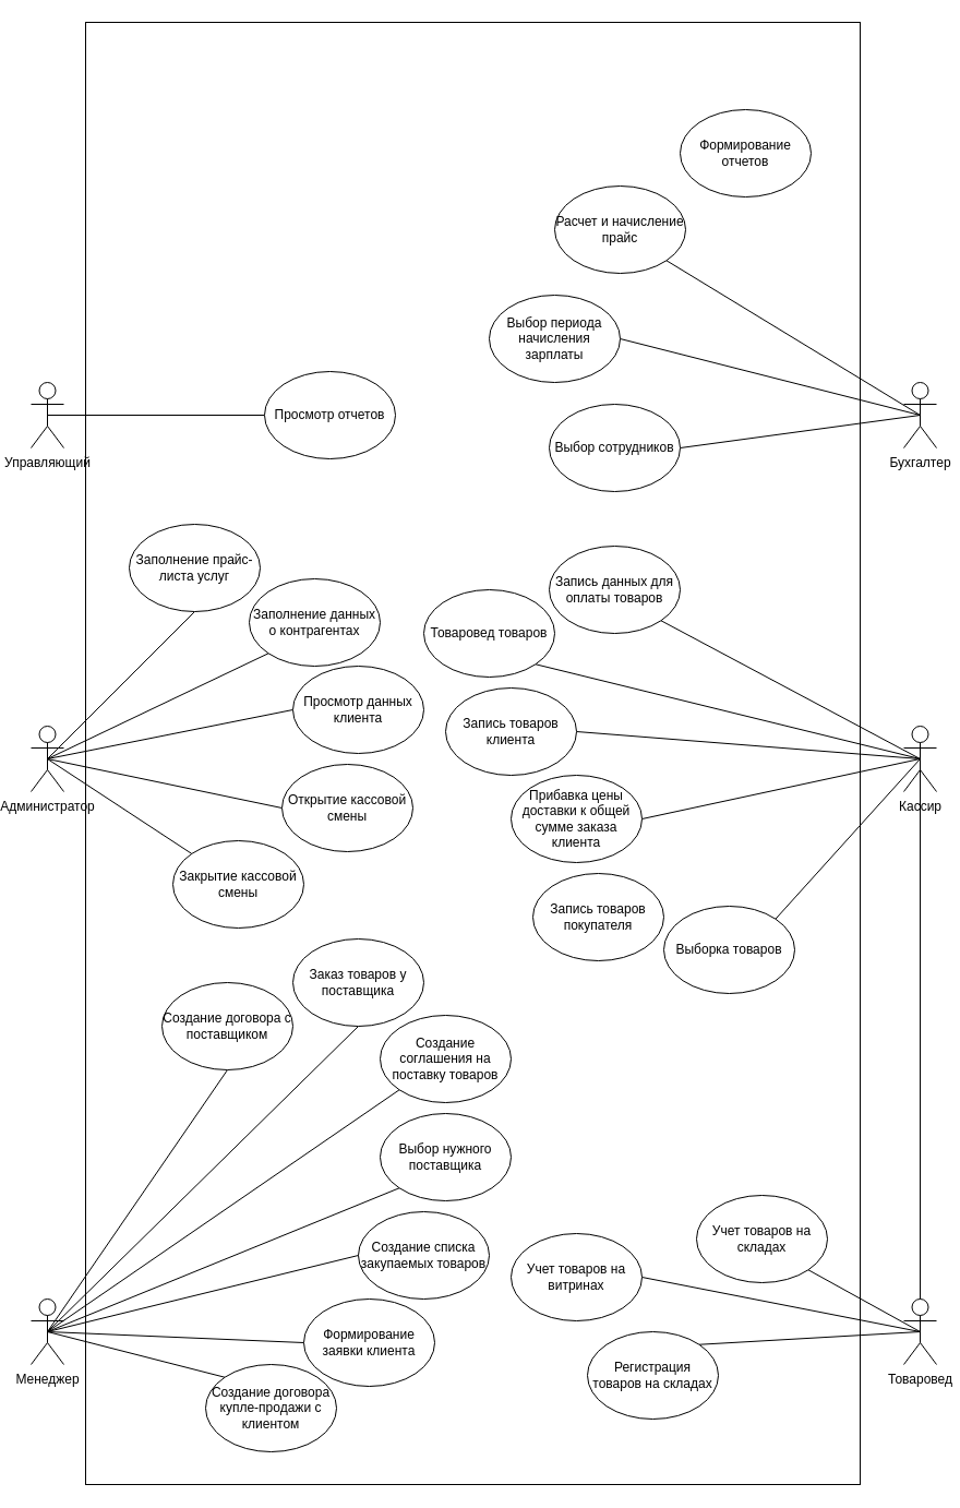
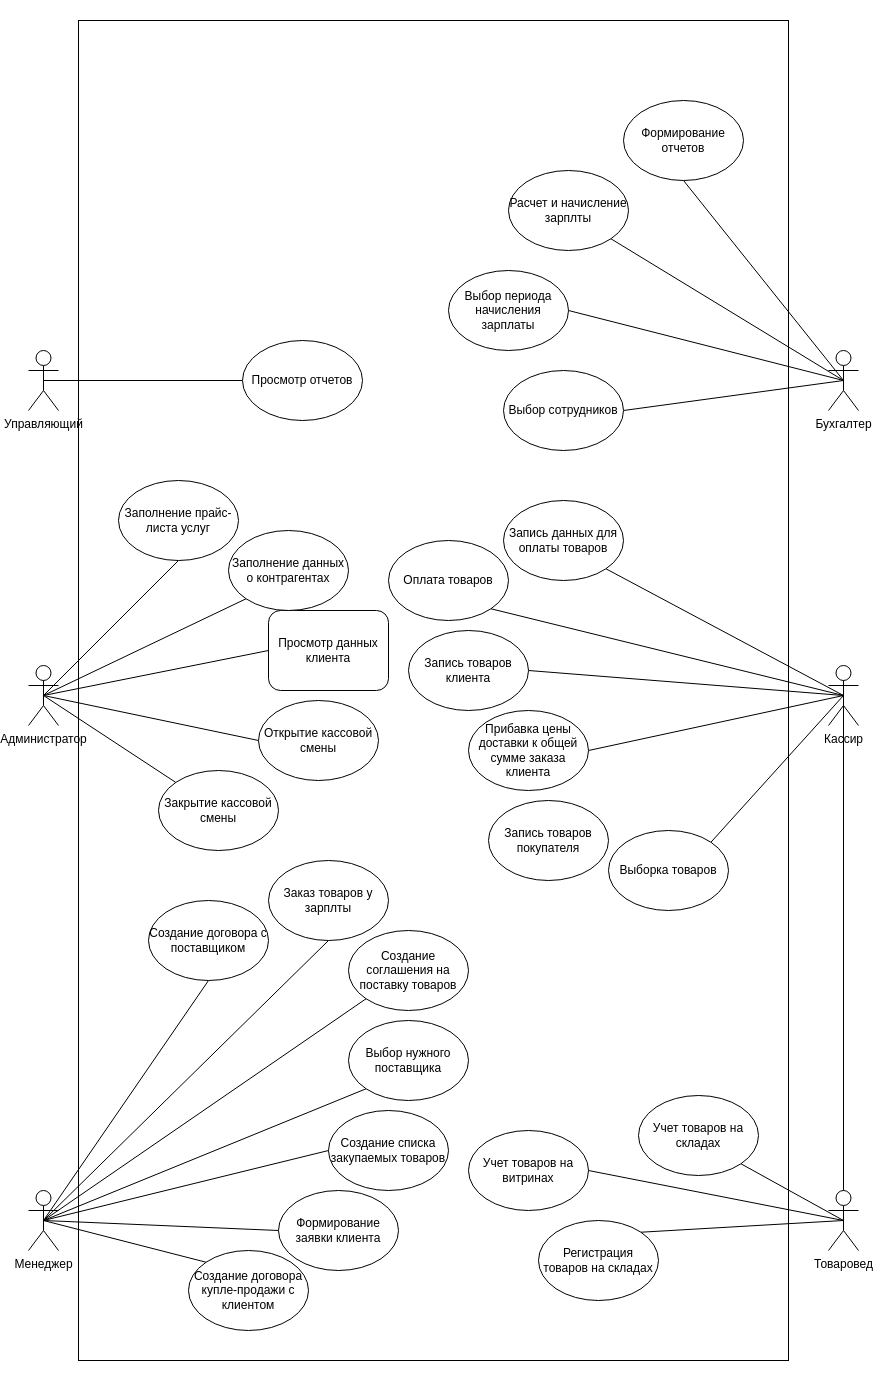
  <mxCell id="0" />
  <mxCell id="1" parent="0" />
  <mxCell id="2" value="Создание&amp;nbsp;списка закупаемых товаров" style="ellipse;whiteSpace=wrap;html=1;" parent="1" vertex="1"><mxGeometry x="320" y="1110" width="120" height="80" as="geometry" /></mxCell>
  <mxCell id="3" style="edgeStyle=none;rounded=0;orthogonalLoop=1;jettySize=auto;html=1;exitX=0.5;exitY=0.5;exitDx=0;exitDy=0;exitPerimeter=0;entryX=1;entryY=1;entryDx=0;entryDy=0;endArrow=none;endFill=0;" parent="1" source="6" target="34" edge="1"><mxGeometry relative="1" as="geometry" /></mxCell>
  <mxCell id="4" style="edgeStyle=none;rounded=0;orthogonalLoop=1;jettySize=auto;html=1;exitX=0.5;exitY=0.5;exitDx=0;exitDy=0;exitPerimeter=0;entryX=1;entryY=0.5;entryDx=0;entryDy=0;endArrow=none;endFill=0;" parent="1" source="6" target="29" edge="1"><mxGeometry relative="1" as="geometry" /></mxCell>
  <mxCell id="5" style="edgeStyle=none;rounded=0;orthogonalLoop=1;jettySize=auto;html=1;exitX=0.5;exitY=0.5;exitDx=0;exitDy=0;exitPerimeter=0;entryX=1;entryY=0;entryDx=0;entryDy=0;endArrow=none;endFill=0;" parent="1" source="6" target="35" edge="1"><mxGeometry relative="1" as="geometry" /></mxCell>
  <mxCell id="6" value="Товаровед" style="shape=umlActor;verticalLabelPosition=bottom;verticalAlign=top;html=1;outlineConnect=0;" parent="1" vertex="1"><mxGeometry x="820" y="1190" width="30" height="60" as="geometry" /></mxCell>
  <mxCell id="7" style="edgeStyle=none;rounded=0;orthogonalLoop=1;jettySize=auto;html=1;exitX=0.5;exitY=0.5;exitDx=0;exitDy=0;exitPerimeter=0;entryX=0.5;entryY=1;entryDx=0;entryDy=0;endArrow=none;endFill=0;" parent="1" source="14" target="31" edge="1"><mxGeometry relative="1" as="geometry" /></mxCell>
  <mxCell id="8" style="edgeStyle=none;rounded=0;orthogonalLoop=1;jettySize=auto;html=1;exitX=0.5;exitY=0.5;exitDx=0;exitDy=0;exitPerimeter=0;entryX=0.5;entryY=1;entryDx=0;entryDy=0;endArrow=none;endFill=0;" parent="1" source="14" target="33" edge="1"><mxGeometry relative="1" as="geometry" /></mxCell>
  <mxCell id="9" style="edgeStyle=none;rounded=0;orthogonalLoop=1;jettySize=auto;html=1;exitX=0.5;exitY=0.5;exitDx=0;exitDy=0;exitPerimeter=0;entryX=0;entryY=1;entryDx=0;entryDy=0;endArrow=none;endFill=0;" parent="1" source="14" target="32" edge="1"><mxGeometry relative="1" as="geometry" /></mxCell>
  <mxCell id="10" style="edgeStyle=none;rounded=0;orthogonalLoop=1;jettySize=auto;html=1;exitX=0.5;exitY=0.5;exitDx=0;exitDy=0;exitPerimeter=0;entryX=0;entryY=1;entryDx=0;entryDy=0;endArrow=none;endFill=0;" parent="1" source="14" target="30" edge="1"><mxGeometry relative="1" as="geometry" /></mxCell>
  <mxCell id="11" style="edgeStyle=none;rounded=0;orthogonalLoop=1;jettySize=auto;html=1;exitX=0.5;exitY=0.5;exitDx=0;exitDy=0;exitPerimeter=0;entryX=0;entryY=0.5;entryDx=0;entryDy=0;endArrow=none;endFill=0;" parent="1" source="14" target="2" edge="1"><mxGeometry relative="1" as="geometry" /></mxCell>
  <mxCell id="12" style="edgeStyle=none;rounded=0;orthogonalLoop=1;jettySize=auto;html=1;exitX=0.5;exitY=0.5;exitDx=0;exitDy=0;exitPerimeter=0;entryX=0;entryY=0.5;entryDx=0;entryDy=0;endArrow=none;endFill=0;" parent="1" source="14" target="43" edge="1"><mxGeometry relative="1" as="geometry" /></mxCell>
  <mxCell id="13" style="edgeStyle=none;rounded=0;orthogonalLoop=1;jettySize=auto;html=1;exitX=0.5;exitY=0.5;exitDx=0;exitDy=0;exitPerimeter=0;entryX=0;entryY=0;entryDx=0;entryDy=0;endArrow=none;endFill=0;" parent="1" source="14" target="42" edge="1"><mxGeometry relative="1" as="geometry" /></mxCell>
  <mxCell id="14" value="Менеджер" style="shape=umlActor;verticalLabelPosition=bottom;verticalAlign=top;html=1;outlineConnect=0;" parent="1" vertex="1"><mxGeometry x="20" y="1190" width="30" height="60" as="geometry" /></mxCell>
  <mxCell id="15" style="edgeStyle=none;rounded=0;orthogonalLoop=1;jettySize=auto;html=1;exitX=0.5;exitY=0.5;exitDx=0;exitDy=0;exitPerimeter=0;entryX=1;entryY=1;entryDx=0;entryDy=0;endArrow=none;endFill=0;" parent="1" source="21" target="46" edge="1"><mxGeometry relative="1" as="geometry" /></mxCell>
  <mxCell id="16" style="edgeStyle=none;rounded=0;orthogonalLoop=1;jettySize=auto;html=1;exitX=0.5;exitY=0.5;exitDx=0;exitDy=0;exitPerimeter=0;entryX=1;entryY=1;entryDx=0;entryDy=0;endArrow=none;endFill=0;" parent="1" source="21" target="47" edge="1"><mxGeometry relative="1" as="geometry" /></mxCell>
  <mxCell id="17" style="edgeStyle=none;rounded=0;orthogonalLoop=1;jettySize=auto;html=1;exitX=0.5;exitY=0.5;exitDx=0;exitDy=0;exitPerimeter=0;entryX=1;entryY=0.5;entryDx=0;entryDy=0;endArrow=none;endFill=0;" parent="1" source="21" target="37" edge="1"><mxGeometry relative="1" as="geometry" /></mxCell>
  <mxCell id="18" style="edgeStyle=none;rounded=0;orthogonalLoop=1;jettySize=auto;html=1;exitX=0.5;exitY=0.5;exitDx=0;exitDy=0;exitPerimeter=0;entryX=1;entryY=0.5;entryDx=0;entryDy=0;endArrow=none;endFill=0;" parent="1" source="21" target="44" edge="1"><mxGeometry relative="1" as="geometry" /></mxCell>
  <mxCell id="19" style="edgeStyle=none;rounded=0;orthogonalLoop=1;jettySize=auto;html=1;exitX=0.5;exitY=0.5;exitDx=0;exitDy=0;exitPerimeter=0;endArrow=none;endFill=0;" parent="1" source="21" target="6" edge="1"><mxGeometry relative="1" as="geometry" /></mxCell>
  <mxCell id="20" style="edgeStyle=none;rounded=0;orthogonalLoop=1;jettySize=auto;html=1;exitX=0.5;exitY=0.5;exitDx=0;exitDy=0;exitPerimeter=0;entryX=1;entryY=0;entryDx=0;entryDy=0;endArrow=none;endFill=0;" parent="1" source="21" target="45" edge="1"><mxGeometry relative="1" as="geometry" /></mxCell>
  <mxCell id="21" value="Кассир" style="shape=umlActor;verticalLabelPosition=bottom;verticalAlign=top;html=1;outlineConnect=0;" parent="1" vertex="1"><mxGeometry x="820" y="665" width="30" height="60" as="geometry" /></mxCell>
+ <mxCell id="22" style="edgeStyle=none;rounded=0;orthogonalLoop=1;jettySize=auto;html=1;exitX=0.5;exitY=0.5;exitDx=0;exitDy=0;exitPerimeter=0;entryX=0.5;entryY=1;entryDx=0;entryDy=0;endArrow=none;endFill=0;" parent="1" source="26" target="51" edge="1"><mxGeometry relative="1" as="geometry" /></mxCell>
  <mxCell id="23" style="edgeStyle=none;rounded=0;orthogonalLoop=1;jettySize=auto;html=1;exitX=0.5;exitY=0.5;exitDx=0;exitDy=0;exitPerimeter=0;entryX=1;entryY=1;entryDx=0;entryDy=0;endArrow=none;endFill=0;" parent="1" source="26" target="50" edge="1"><mxGeometry relative="1" as="geometry" /></mxCell>
  <mxCell id="24" style="edgeStyle=none;rounded=0;orthogonalLoop=1;jettySize=auto;html=1;exitX=0.5;exitY=0.5;exitDx=0;exitDy=0;exitPerimeter=0;entryX=1;entryY=0.5;entryDx=0;entryDy=0;endArrow=none;endFill=0;" parent="1" source="26" target="49" edge="1"><mxGeometry relative="1" as="geometry" /></mxCell>
  <mxCell id="25" style="edgeStyle=none;rounded=0;orthogonalLoop=1;jettySize=auto;html=1;exitX=0.5;exitY=0.5;exitDx=0;exitDy=0;exitPerimeter=0;entryX=1;entryY=0.5;entryDx=0;entryDy=0;endArrow=none;endFill=0;" parent="1" source="26" target="48" edge="1"><mxGeometry relative="1" as="geometry" /></mxCell>
  <mxCell id="26" value="Бухгалтер" style="shape=umlActor;verticalLabelPosition=bottom;verticalAlign=top;html=1;outlineConnect=0;" parent="1" vertex="1"><mxGeometry x="820" y="350" width="30" height="60" as="geometry" /></mxCell>
  <mxCell id="27" style="rounded=0;orthogonalLoop=1;jettySize=auto;html=1;exitX=0.5;exitY=0.5;exitDx=0;exitDy=0;exitPerimeter=0;entryX=0.5;entryY=1;entryDx=0;entryDy=0;endArrow=none;endFill=0;" parent="1" source="28" target="56" edge="1"><mxGeometry relative="1" as="geometry" /></mxCell>
  <mxCell id="28" value="Администратор" style="shape=umlActor;verticalLabelPosition=bottom;verticalAlign=top;html=1;outlineConnect=0;" parent="1" vertex="1"><mxGeometry x="20" y="665" width="30" height="60" as="geometry" /></mxCell>
  <mxCell id="29" value="Учет товаров на витринах" style="ellipse;whiteSpace=wrap;html=1;" parent="1" vertex="1"><mxGeometry x="460" y="1130" width="120" height="80" as="geometry" /></mxCell>
  <mxCell id="30" value="Выбор нужного поставщика" style="ellipse;whiteSpace=wrap;html=1;" parent="1" vertex="1"><mxGeometry x="340" y="1020" width="120" height="80" as="geometry" /></mxCell>
- <mxCell id="31" value="Заказ товаров у поставщика" style="ellipse;whiteSpace=wrap;html=1;" parent="1" vertex="1"><mxGeometry x="260" y="860" width="120" height="80" as="geometry" /></mxCell>
+ <mxCell id="31" value="Заказ товаров у зарплты" style="ellipse;whiteSpace=wrap;html=1;" parent="1" vertex="1"><mxGeometry x="260" y="860" width="120" height="80" as="geometry" /></mxCell>
  <mxCell id="32" value="Создание соглашения на поставку товаров" style="ellipse;whiteSpace=wrap;html=1;" parent="1" vertex="1"><mxGeometry x="340" y="930" width="120" height="80" as="geometry" /></mxCell>
  <mxCell id="33" value="Создание&amp;nbsp;договора с поставщиком" style="ellipse;whiteSpace=wrap;html=1;" parent="1" vertex="1"><mxGeometry x="140" y="900" width="120" height="80" as="geometry" /></mxCell>
  <mxCell id="34" value="Учет товаров на складах" style="ellipse;whiteSpace=wrap;html=1;" parent="1" vertex="1"><mxGeometry x="630" y="1095" width="120" height="80" as="geometry" /></mxCell>
  <mxCell id="35" value="Регистрация товаров на складах" style="ellipse;whiteSpace=wrap;html=1;" parent="1" vertex="1"><mxGeometry x="530" y="1220" width="120" height="80" as="geometry" /></mxCell>
  <mxCell id="36" value="Запись товаров покупателя" style="ellipse;whiteSpace=wrap;html=1;" parent="1" vertex="1"><mxGeometry x="480" y="800" width="120" height="80" as="geometry" /></mxCell>
  <mxCell id="37" value="Запись товаров клиента" style="ellipse;whiteSpace=wrap;html=1;" parent="1" vertex="1"><mxGeometry x="400" y="630" width="120" height="80" as="geometry" /></mxCell>
  <mxCell id="38" style="rounded=0;orthogonalLoop=1;jettySize=auto;html=1;exitX=0;exitY=0.5;exitDx=0;exitDy=0;entryX=0.5;entryY=0.5;entryDx=0;entryDy=0;entryPerimeter=0;endArrow=none;endFill=0;" parent="1" source="39" target="28" edge="1"><mxGeometry relative="1" as="geometry" /></mxCell>
  <mxCell id="39" value="Открытие кассовой смены" style="ellipse;whiteSpace=wrap;html=1;" parent="1" vertex="1"><mxGeometry x="250" y="700" width="120" height="80" as="geometry" /></mxCell>
  <mxCell id="40" value="" style="rounded=0;orthogonalLoop=1;jettySize=auto;html=1;entryX=0.5;entryY=0.5;entryDx=0;entryDy=0;entryPerimeter=0;endArrow=none;endFill=0;" parent="1" source="41" target="28" edge="1"><mxGeometry relative="1" as="geometry" /></mxCell>
  <mxCell id="41" value="Закрытие кассовой смены" style="ellipse;whiteSpace=wrap;html=1;" parent="1" vertex="1"><mxGeometry x="150" y="770" width="120" height="80" as="geometry" /></mxCell>
  <mxCell id="42" value="Создание договора купле-продажи с клиентом" style="ellipse;whiteSpace=wrap;html=1;" parent="1" vertex="1"><mxGeometry x="180" y="1250" width="120" height="80" as="geometry" /></mxCell>
  <mxCell id="43" value="Формирование заявки клиента" style="ellipse;whiteSpace=wrap;html=1;" parent="1" vertex="1"><mxGeometry x="270" y="1190" width="120" height="80" as="geometry" /></mxCell>
  <mxCell id="44" value="Прибавка цены доставки к общей сумме заказа клиента" style="ellipse;whiteSpace=wrap;html=1;" parent="1" vertex="1"><mxGeometry x="460" y="710" width="120" height="80" as="geometry" /></mxCell>
  <mxCell id="45" value="Выборка товаров" style="ellipse;whiteSpace=wrap;html=1;" parent="1" vertex="1"><mxGeometry x="600" y="830" width="120" height="80" as="geometry" /></mxCell>
  <mxCell id="46" value="Запись данных для оплаты товаров" style="ellipse;whiteSpace=wrap;html=1;" parent="1" vertex="1"><mxGeometry x="495" y="500" width="120" height="80" as="geometry" /></mxCell>
- <mxCell id="47" value="Товаровед товаров" style="ellipse;whiteSpace=wrap;html=1;" parent="1" vertex="1"><mxGeometry x="380" y="540" width="120" height="80" as="geometry" /></mxCell>
+ <mxCell id="47" value="Оплата товаров" style="ellipse;whiteSpace=wrap;html=1;" parent="1" vertex="1"><mxGeometry x="380" y="540" width="120" height="80" as="geometry" /></mxCell>
  <mxCell id="48" value="Выбор сотрудников" style="ellipse;whiteSpace=wrap;html=1;" parent="1" vertex="1"><mxGeometry x="495" y="370" width="120" height="80" as="geometry" /></mxCell>
  <mxCell id="49" value="Выбор периода начисления зарплаты" style="ellipse;whiteSpace=wrap;html=1;" parent="1" vertex="1"><mxGeometry x="440" y="270" width="120" height="80" as="geometry" /></mxCell>
- <mxCell id="50" value="Расчет и начисление прайс" style="ellipse;whiteSpace=wrap;html=1;" parent="1" vertex="1"><mxGeometry x="500" y="170" width="120" height="80" as="geometry" /></mxCell>
+ <mxCell id="50" value="Расчет и начисление зарплты" style="ellipse;whiteSpace=wrap;html=1;" parent="1" vertex="1"><mxGeometry x="500" y="170" width="120" height="80" as="geometry" /></mxCell>
  <mxCell id="51" value="Формирование отчетов" style="ellipse;whiteSpace=wrap;html=1;" parent="1" vertex="1"><mxGeometry x="615" y="100" width="120" height="80" as="geometry" /></mxCell>
  <mxCell id="52" style="rounded=0;orthogonalLoop=1;jettySize=auto;html=1;exitX=0;exitY=0.5;exitDx=0;exitDy=0;entryX=0.5;entryY=0.5;entryDx=0;entryDy=0;entryPerimeter=0;endArrow=none;endFill=0;" parent="1" source="53" target="28" edge="1"><mxGeometry relative="1" as="geometry"><mxPoint x="40" y="700" as="targetPoint" /></mxGeometry></mxCell>
- <mxCell id="53" value="Просмотр данных клиента" style="ellipse;whiteSpace=wrap;html=1;" parent="1" vertex="1"><mxGeometry x="260" y="610" width="120" height="80" as="geometry" /></mxCell>
+ <mxCell id="53" value="Просмотр данных клиента" style="whiteSpace=wrap;html=1;rounded=1;" parent="1" vertex="1"><mxGeometry x="260" y="610" width="120" height="80" as="geometry" /></mxCell>
  <mxCell id="54" style="rounded=0;orthogonalLoop=1;jettySize=auto;html=1;exitX=0;exitY=1;exitDx=0;exitDy=0;entryX=0.5;entryY=0.5;entryDx=0;entryDy=0;entryPerimeter=0;endArrow=none;endFill=0;" parent="1" source="55" target="28" edge="1"><mxGeometry relative="1" as="geometry" /></mxCell>
  <mxCell id="55" value="Заполнение данных о контрагентах" style="ellipse;whiteSpace=wrap;html=1;" parent="1" vertex="1"><mxGeometry x="220" y="530" width="120" height="80" as="geometry" /></mxCell>
  <mxCell id="56" value="Заполнение прайс-листа услуг" style="ellipse;whiteSpace=wrap;html=1;" parent="1" vertex="1"><mxGeometry x="110" y="480" width="120" height="80" as="geometry" /></mxCell>
  <mxCell id="57" style="edgeStyle=none;rounded=0;orthogonalLoop=1;jettySize=auto;html=1;exitX=0.5;exitY=0.5;exitDx=0;exitDy=0;exitPerimeter=0;entryX=0;entryY=0.5;entryDx=0;entryDy=0;endArrow=none;endFill=0;" parent="1" source="58" target="59" edge="1"><mxGeometry relative="1" as="geometry" /></mxCell>
  <mxCell id="58" value="Управляющий" style="shape=umlActor;verticalLabelPosition=bottom;verticalAlign=top;html=1;outlineConnect=0;" parent="1" vertex="1"><mxGeometry x="20" y="350" width="30" height="60" as="geometry" /></mxCell>
  <mxCell id="59" value="Просмотр отчетов" style="ellipse;whiteSpace=wrap;html=1;" parent="1" vertex="1"><mxGeometry x="234" y="340" width="120" height="80" as="geometry" /></mxCell>
  <mxCell id="60" value="" style="rounded=0;whiteSpace=wrap;html=1;fillColor=none;" vertex="1" parent="1"><mxGeometry x="70" y="20" width="710" height="1340" as="geometry" /></mxCell>
